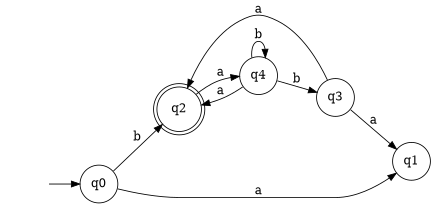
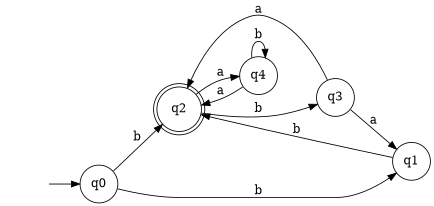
  digraph {
    rankdir=LR
    node [shape=circle]
    q2 [shape=doublecircle]
    q1
    q4
    q3
    _nil [style=invis shape=""]
    q0
    q2 -> q4 [label=a]
-   q4 -> q3 [label=b]
+   q2 -> q3 [label=b]
+   q1 -> q2 [label=b]
    q4 -> q2 [label=a]
    q4 -> q4 [label=b]
    q3 -> q2 [label=a]
    q3 -> q1 [label=a]
    _nil -> q0
    q0 -> q2 [label=b]
-   q0 -> q1 [label=a]
+   q0 -> q1 [label=b]
  }
